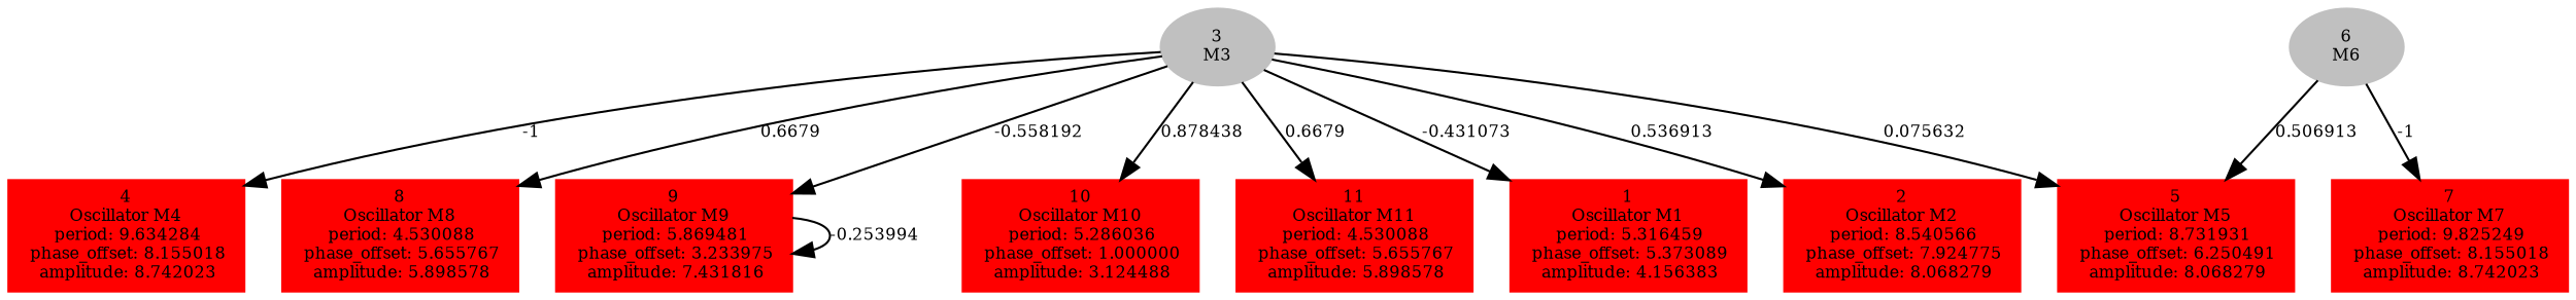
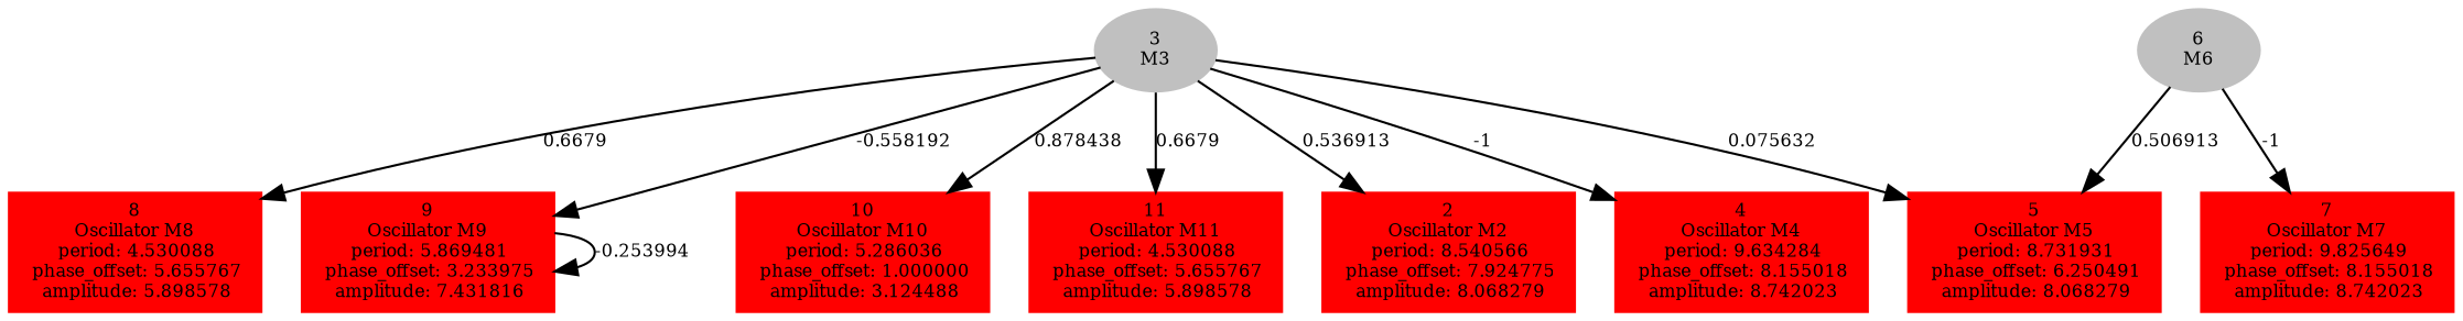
  digraph {
    forcelabels=true
    node [color=red fontsize=8 shape=box style=filled]
    edge [fontsize=8]
-   n1 [label=<1<BR />Oscillator M1<BR /> period: 5.316459<BR /> phase_offset: 5.373089<BR /> amplitude: 4.156383>]
    n2 [label=<2<BR />Oscillator M2<BR /> period: 8.540566<BR /> phase_offset: 7.924775<BR /> amplitude: 8.068279>]
    n3 [color=grey label=<3<BR/>M3> shape=""]
    n4 [label=<4<BR />Oscillator M4<BR /> period: 9.634284<BR /> phase_offset: 8.155018<BR /> amplitude: 8.742023>]
    n5 [label=<5<BR />Oscillator M5<BR /> period: 8.731931<BR /> phase_offset: 6.250491<BR /> amplitude: 8.068279>]
    n6 [label=<8<BR />Oscillator M8<BR /> period: 4.530088<BR /> phase_offset: 5.655767<BR /> amplitude: 5.898578>]
    n7 [label=<9<BR />Oscillator M9<BR /> period: 5.869481<BR /> phase_offset: 3.233975<BR /> amplitude: 7.431816>]
    n8 [label=<10<BR />Oscillator M10<BR /> period: 5.286036<BR /> phase_offset: 1.000000<BR /> amplitude: 3.124488>]
    n9 [label=<11<BR />Oscillator M11<BR /> period: 4.530088<BR /> phase_offset: 5.655767<BR /> amplitude: 5.898578>]
    n10 [color=grey label=<6<BR/>M6> shape=""]
-   n11 [label=<7<BR />Oscillator M7<BR /> period: 9.825249<BR /> phase_offset: 8.155018<BR /> amplitude: 8.742023>]
-   n3 -> n1 [label="-0.431073 "]
+   n11 [label=<7<BR />Oscillator M7<BR /> period: 9.825649<BR /> phase_offset: 8.155018<BR /> amplitude: 8.742023>]
    n3 -> n2 [label="0.536913 "]
    n3 -> n4 [label="-1 "]
    n3 -> n5 [label="0.075632 "]
    n3 -> n6 [label="0.6679 "]
    n3 -> n7 [label="-0.558192 "]
    n3 -> n8 [label="0.878438 "]
    n3 -> n9 [label="0.6679 "]
    n7 -> n7 [label="-0.253994 "]
    n10 -> n5 [label="0.506913 "]
    n10 -> n11 [label="-1 "]
  }
